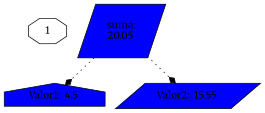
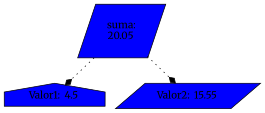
  digraph {
    fontname=Merriweather
    node [fontcolor=black shape=parallelogram fontname=Merriweather fillcolor=blue style=filled]
    edge [style=dotted arrowhead=diamond fontname=Merriweather]
-   n1 [label=1 shape=octagon fillcolor="" style=""]
    n2 [label="suma:\n20.05 "]
    n3 [label="Valor1:  4.5 " shape=house]
    n4 [label="Valor2:  15.55 "]
    n2 -> n3
    n2 -> n4
  }
